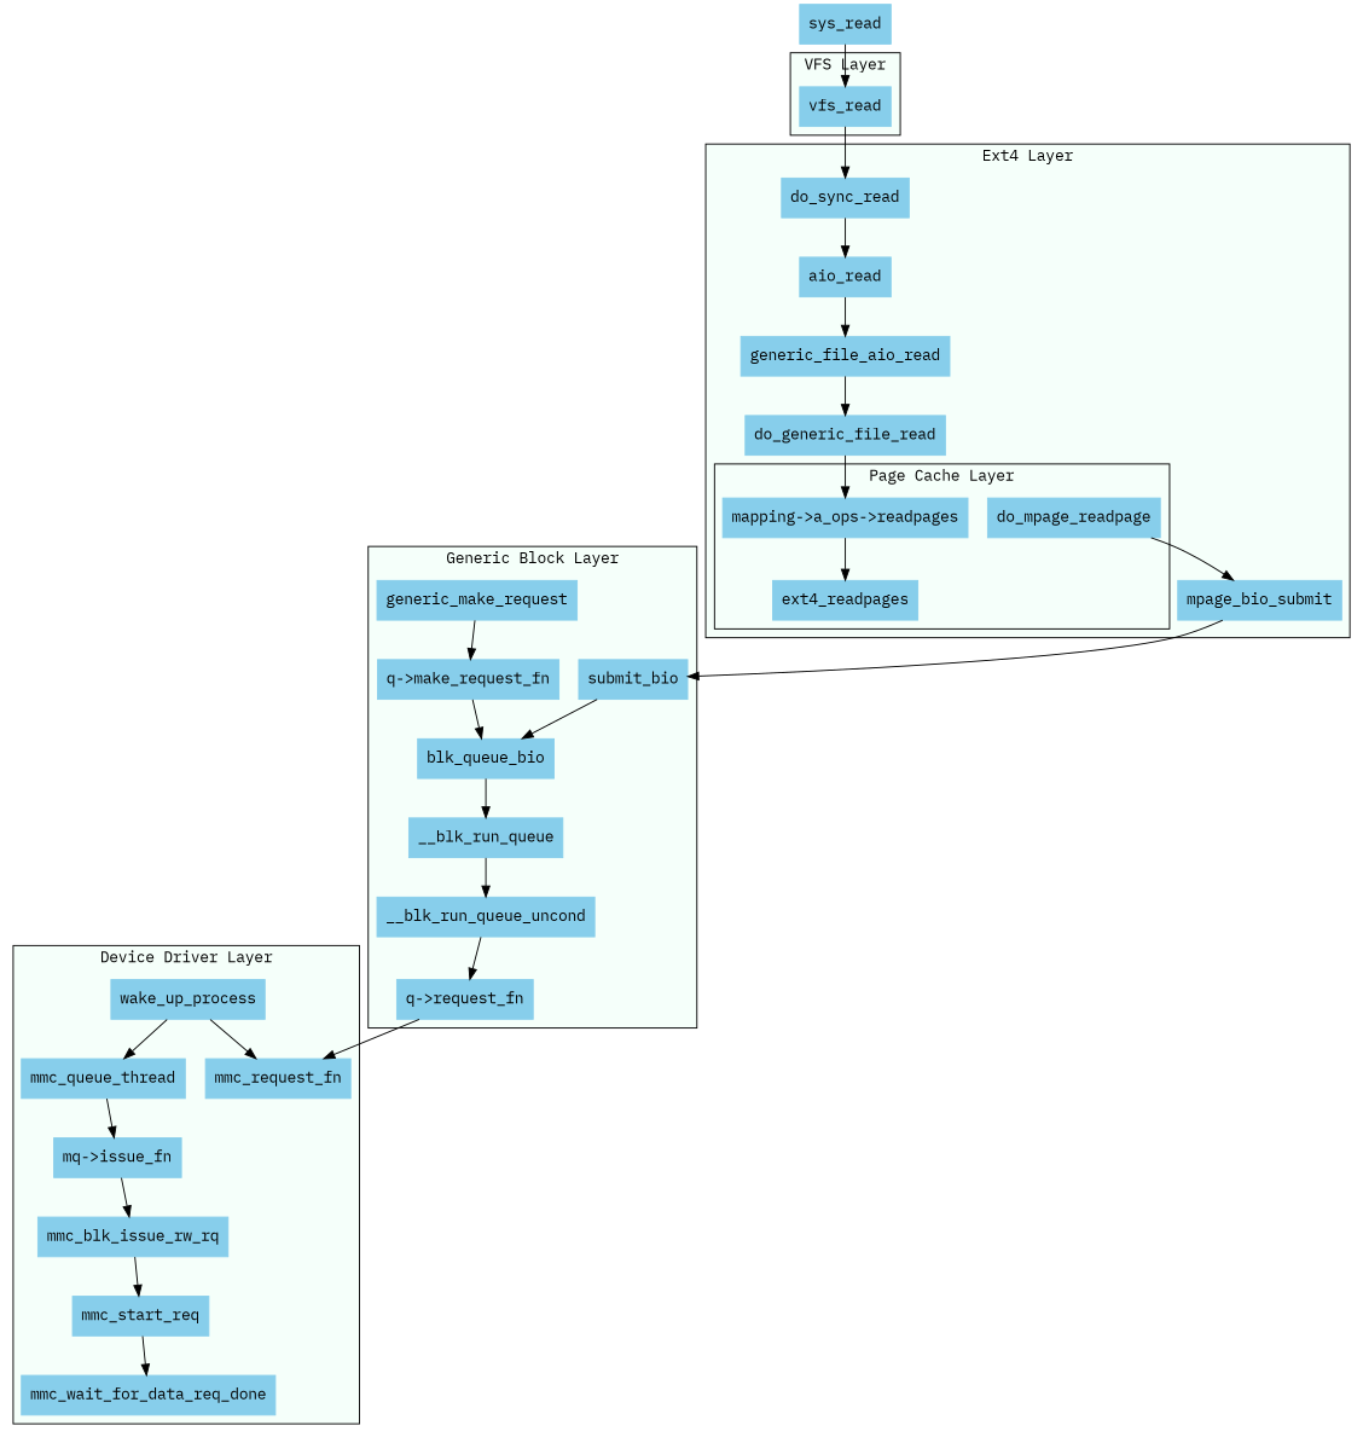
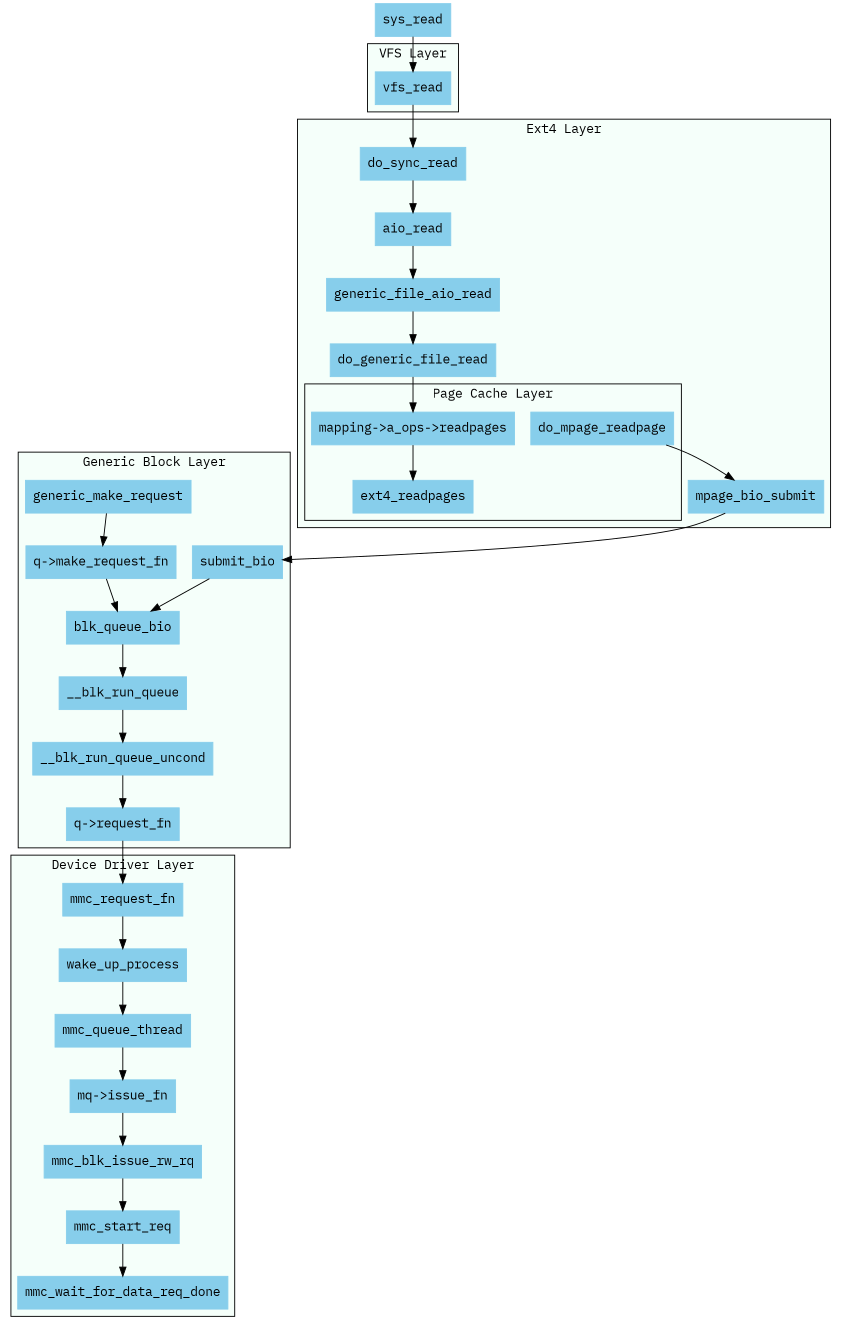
  digraph {
    compound=true
    fontname="IBM Plex Mono"
    node [color=skyblue fontname="IBM Plex Mono" shape=box style=filled]
    edge [fontname="IBM Plex Mono"]
    vfs_read
    n2 [label="mapping->a_ops->readpages"]
    ext4_readpages
    do_mpage_readpage
    do_sync_read
    aio_read
    generic_file_aio_read
    do_generic_file_read
    mpage_bio_submit
    n10 [label="q->make_request_fn"]
    n11 [label="q->request_fn"]
    submit_bio
    generic_make_request
    blk_queue_bio
    __blk_run_queue
    __blk_run_queue_uncond
    n17 [label="mq->issue_fn"]
    mmc_request_fn
    wake_up_process
    mmc_queue_thread
    mmc_blk_issue_rw_rq
    mmc_start_req
    mmc_wait_for_data_req_done
    sys_read
    subgraph cluster_1 {
      bgcolor=mintcream
      label="VFS Layer"
      width=10
      vfs_read
    }
    subgraph cluster_2 {
      bgcolor=mintcream
      label="Ext4 Layer"
      do_sync_read
      aio_read
      generic_file_aio_read
      do_generic_file_read
      mpage_bio_submit
      subgraph cluster_3 {
        bgcolor=mintcream
        label="Page Cache Layer"
        n2
        ext4_readpages
        do_mpage_readpage
      }
    }
    subgraph cluster_4 {
      bgcolor=mintcream
      label="Generic Block Layer"
      n10
      n11
      submit_bio
      generic_make_request
      blk_queue_bio
      __blk_run_queue
      __blk_run_queue_uncond
    }
    subgraph cluster_5 {
      bgcolor=mintcream
      label="Device Driver Layer"
      n17
      mmc_request_fn
      wake_up_process
      mmc_queue_thread
      mmc_blk_issue_rw_rq
      mmc_start_req
      mmc_wait_for_data_req_done
    }
    vfs_read -> do_sync_read
    n2 -> ext4_readpages
    do_mpage_readpage -> mpage_bio_submit
    do_sync_read -> aio_read
    aio_read -> generic_file_aio_read
    generic_file_aio_read -> do_generic_file_read
    do_generic_file_read -> n2
    mpage_bio_submit -> submit_bio
    n10 -> blk_queue_bio
    n11 -> mmc_request_fn
    submit_bio -> blk_queue_bio
    generic_make_request -> n10
    blk_queue_bio -> __blk_run_queue
    __blk_run_queue -> __blk_run_queue_uncond
    __blk_run_queue_uncond -> n11
    n17 -> mmc_blk_issue_rw_rq
-   wake_up_process -> mmc_request_fn
+   mmc_request_fn -> wake_up_process
    wake_up_process -> mmc_queue_thread
    mmc_queue_thread -> n17
    mmc_blk_issue_rw_rq -> mmc_start_req
    mmc_start_req -> mmc_wait_for_data_req_done
    sys_read -> vfs_read
  }
